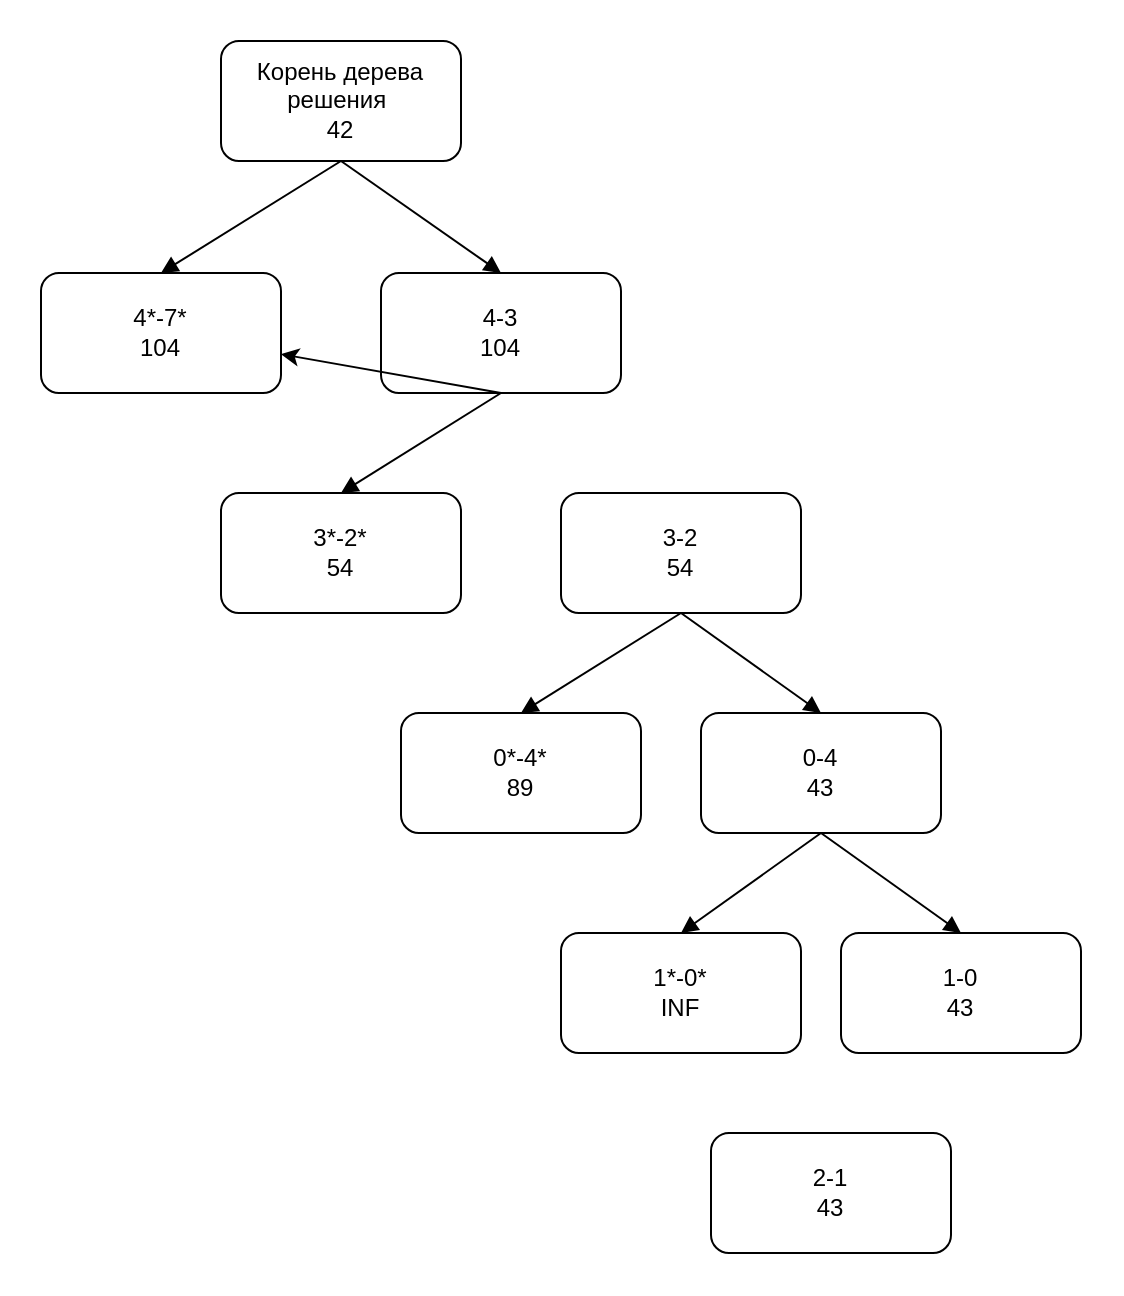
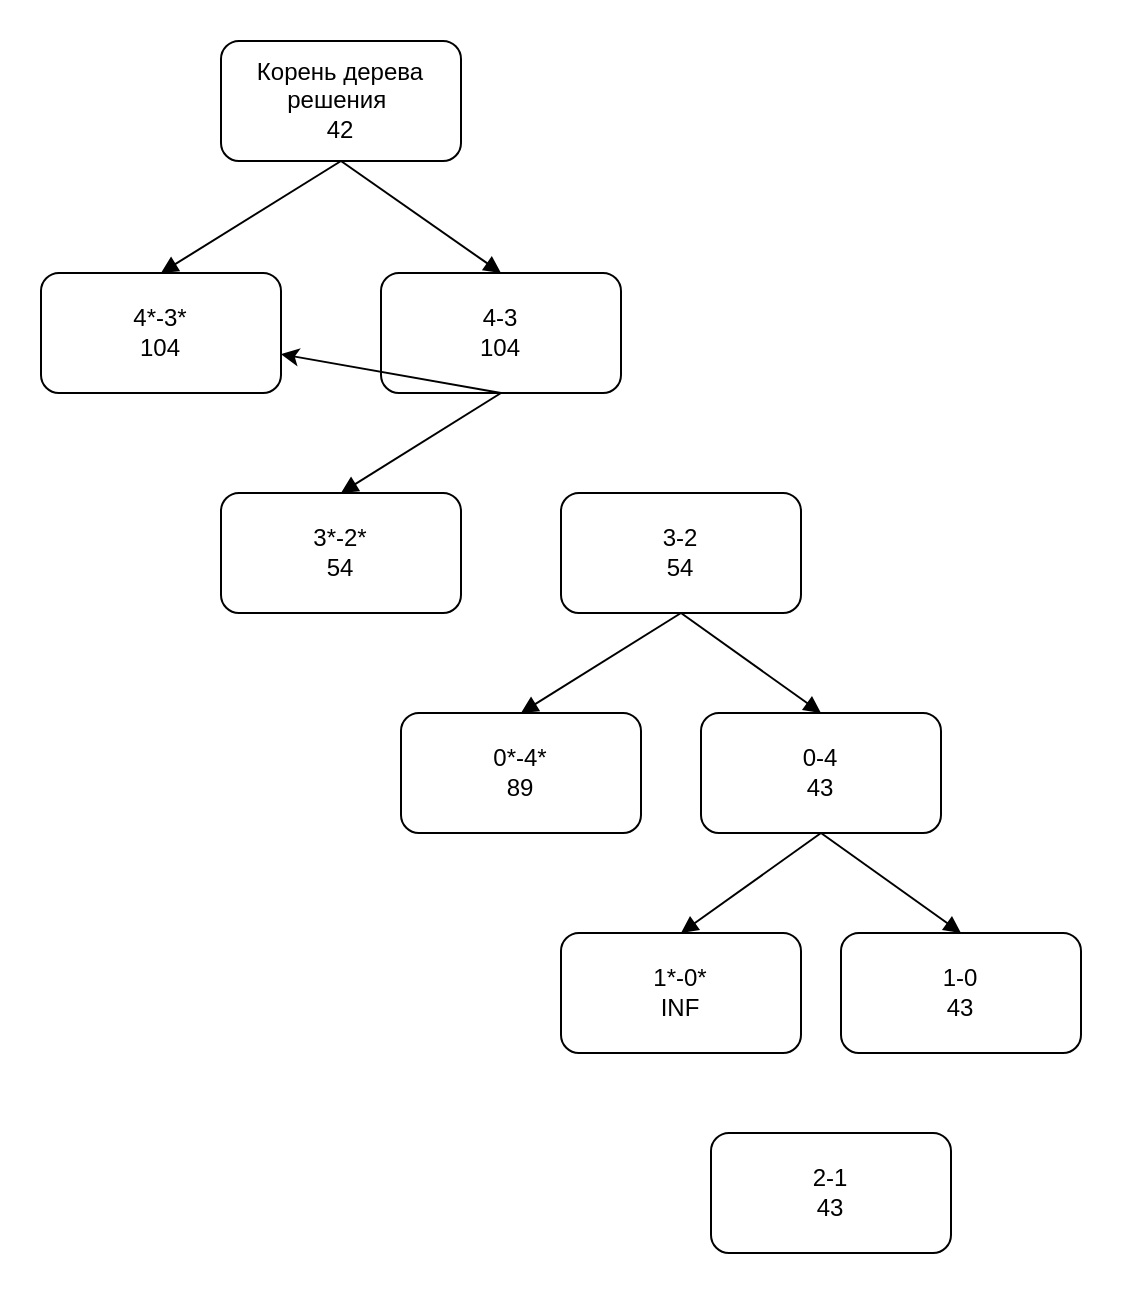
  <mxCell id="0" />
  <mxCell id="1" parent="0" />
  <mxCell id="2" value="Корень дерева решения&amp;nbsp;&lt;br&gt;42" style="rounded=1;whiteSpace=wrap;html=1;" vertex="1" parent="1"><mxGeometry x="110" y="20" width="120" height="60" as="geometry" /></mxCell>
  <mxCell id="3" value="" style="curved=1;startArrow=none;endArrow=block;entryX=0.5;entryY=0;exitX=0.5;exitY=1;exitDx=0;exitDy=0;entryDx=0;entryDy=0;" edge="1" parent="1" source="2" target="4"><mxGeometry relative="1" as="geometry"><Array as="points" /><mxPoint x="190" y="106" as="sourcePoint" /><mxPoint x="247" y="126" as="targetPoint" /></mxGeometry></mxCell>
  <mxCell id="4" value="4-3&lt;br&gt;104" style="rounded=1;whiteSpace=wrap;html=1;" vertex="1" parent="1"><mxGeometry x="190" y="136" width="120" height="60" as="geometry" /></mxCell>
  <mxCell id="5" value="3-2&lt;br&gt;54" style="rounded=1;whiteSpace=wrap;html=1;" vertex="1" parent="1"><mxGeometry x="280" y="246" width="120" height="60" as="geometry" /></mxCell>
  <mxCell id="6" value="" style="curved=1;startArrow=none;endArrow=block;entryX=0.5;entryY=0;exitX=0.5;exitY=1;exitDx=0;exitDy=0;entryDx=0;entryDy=0;" edge="1" parent="1" source="5" target="7"><mxGeometry relative="1" as="geometry"><Array as="points" /><mxPoint x="380" y="342" as="sourcePoint" /><mxPoint x="437" y="362" as="targetPoint" /></mxGeometry></mxCell>
  <mxCell id="7" value="0-4&lt;br&gt;43" style="rounded=1;whiteSpace=wrap;html=1;" vertex="1" parent="1"><mxGeometry x="350" y="356" width="120" height="60" as="geometry" /></mxCell>
  <mxCell id="8" value="" style="endArrow=classic;html=1;rounded=0;exitX=0.5;exitY=1;exitDx=0;exitDy=0;" edge="1" parent="1" source="4" target="9"><mxGeometry width="50" height="50" relative="1" as="geometry"><mxPoint x="220" y="316" as="sourcePoint" /><mxPoint x="270" y="266" as="targetPoint" /></mxGeometry></mxCell>
- <mxCell id="9" value="4*-7*&lt;br&gt;104" style="rounded=1;whiteSpace=wrap;html=1;" vertex="1" parent="1"><mxGeometry x="20" y="136" width="120" height="60" as="geometry" /></mxCell>
+ <mxCell id="9" value="4*-3*&lt;br&gt;104" style="rounded=1;whiteSpace=wrap;html=1;" vertex="1" parent="1"><mxGeometry x="20" y="136" width="120" height="60" as="geometry" /></mxCell>
  <mxCell id="10" value="" style="curved=1;startArrow=none;endArrow=block;entryX=0.5;entryY=0;exitX=0.5;exitY=1;exitDx=0;exitDy=0;entryDx=0;entryDy=0;" edge="1" parent="1" source="2" target="9"><mxGeometry relative="1" as="geometry"><Array as="points" /><mxPoint x="-10" y="56" as="sourcePoint" /><mxPoint x="70" y="112" as="targetPoint" /></mxGeometry></mxCell>
  <mxCell id="11" value="3*-2*&lt;br&gt;54" style="rounded=1;whiteSpace=wrap;html=1;" vertex="1" parent="1"><mxGeometry x="110" y="246" width="120" height="60" as="geometry" /></mxCell>
  <mxCell id="12" value="" style="curved=1;startArrow=none;endArrow=block;entryX=0.5;entryY=0;exitX=0.5;exitY=1;exitDx=0;exitDy=0;entryDx=0;entryDy=0;" edge="1" parent="1" target="11"><mxGeometry relative="1" as="geometry"><Array as="points" /><mxPoint x="250" y="196" as="sourcePoint" /><mxPoint x="150" y="228" as="targetPoint" /></mxGeometry></mxCell>
  <mxCell id="13" value="0*-4*&lt;br&gt;89" style="rounded=1;whiteSpace=wrap;html=1;" vertex="1" parent="1"><mxGeometry x="200" y="356" width="120" height="60" as="geometry" /></mxCell>
  <mxCell id="14" value="" style="curved=1;startArrow=none;endArrow=block;entryX=0.5;entryY=0;exitX=0.5;exitY=1;exitDx=0;exitDy=0;entryDx=0;entryDy=0;" edge="1" parent="1" target="13"><mxGeometry relative="1" as="geometry"><Array as="points" /><mxPoint x="340" y="306" as="sourcePoint" /><mxPoint x="240" y="338" as="targetPoint" /></mxGeometry></mxCell>
  <mxCell id="15" value="" style="curved=1;startArrow=none;endArrow=block;entryX=0.5;entryY=0;exitX=0.5;exitY=1;exitDx=0;exitDy=0;entryDx=0;entryDy=0;" edge="1" parent="1" target="16"><mxGeometry relative="1" as="geometry"><Array as="points" /><mxPoint x="410" y="416" as="sourcePoint" /><mxPoint x="507" y="472" as="targetPoint" /></mxGeometry></mxCell>
  <mxCell id="16" value="1-0&lt;div&gt;43&lt;/div&gt;" style="rounded=1;whiteSpace=wrap;html=1;" vertex="1" parent="1"><mxGeometry x="420" y="466" width="120" height="60" as="geometry" /></mxCell>
  <mxCell id="17" value="1*-0*&lt;br&gt;INF" style="rounded=1;whiteSpace=wrap;html=1;" vertex="1" parent="1"><mxGeometry x="280" y="466" width="120" height="60" as="geometry" /></mxCell>
  <mxCell id="18" value="" style="curved=1;startArrow=none;endArrow=block;entryX=0.5;entryY=0;exitX=0.5;exitY=1;exitDx=0;exitDy=0;entryDx=0;entryDy=0;" edge="1" parent="1" target="17"><mxGeometry relative="1" as="geometry"><Array as="points" /><mxPoint x="410" y="416" as="sourcePoint" /><mxPoint x="310" y="448" as="targetPoint" /></mxGeometry></mxCell>
  <mxCell id="19" value="2-1&lt;br&gt;43" style="rounded=1;whiteSpace=wrap;html=1;" vertex="1" parent="1"><mxGeometry x="355" y="566" width="120" height="60" as="geometry" /></mxCell>
